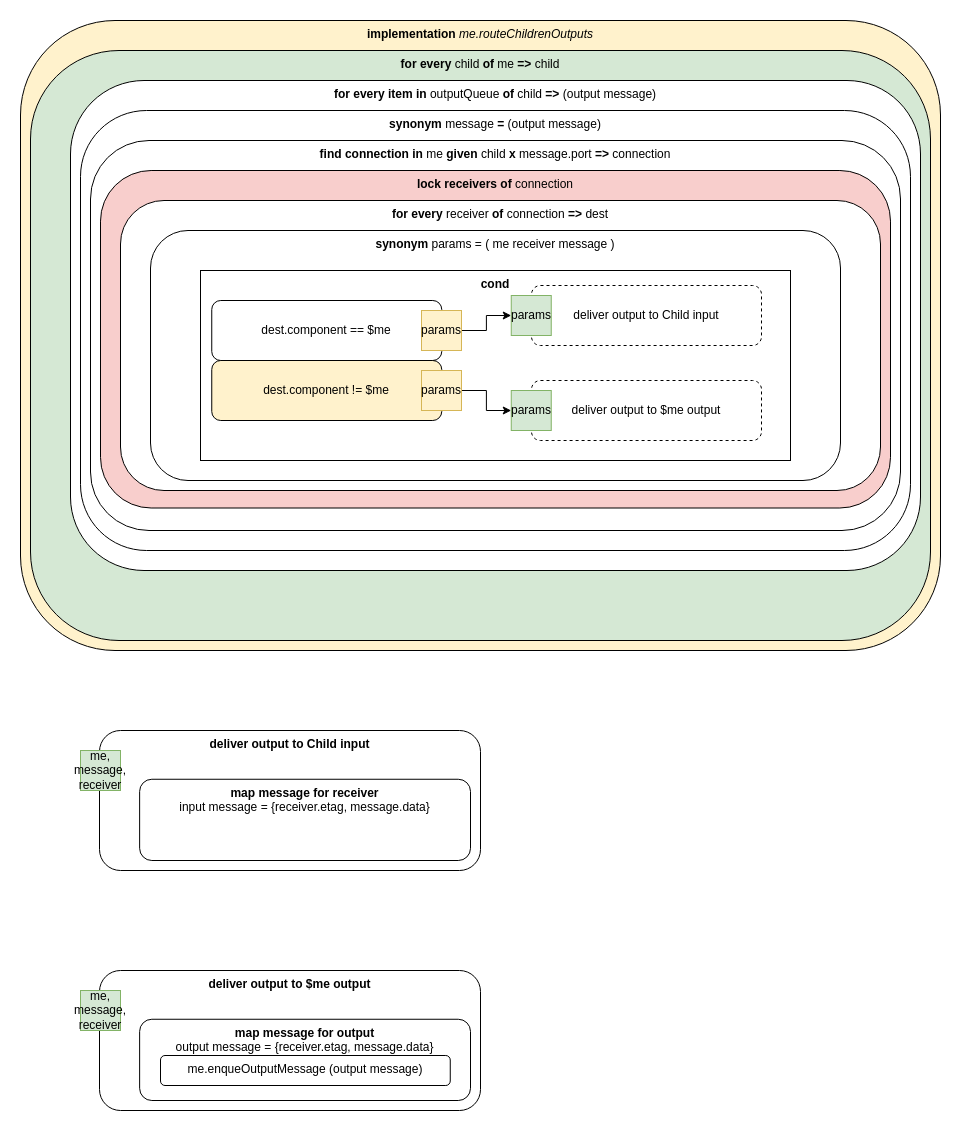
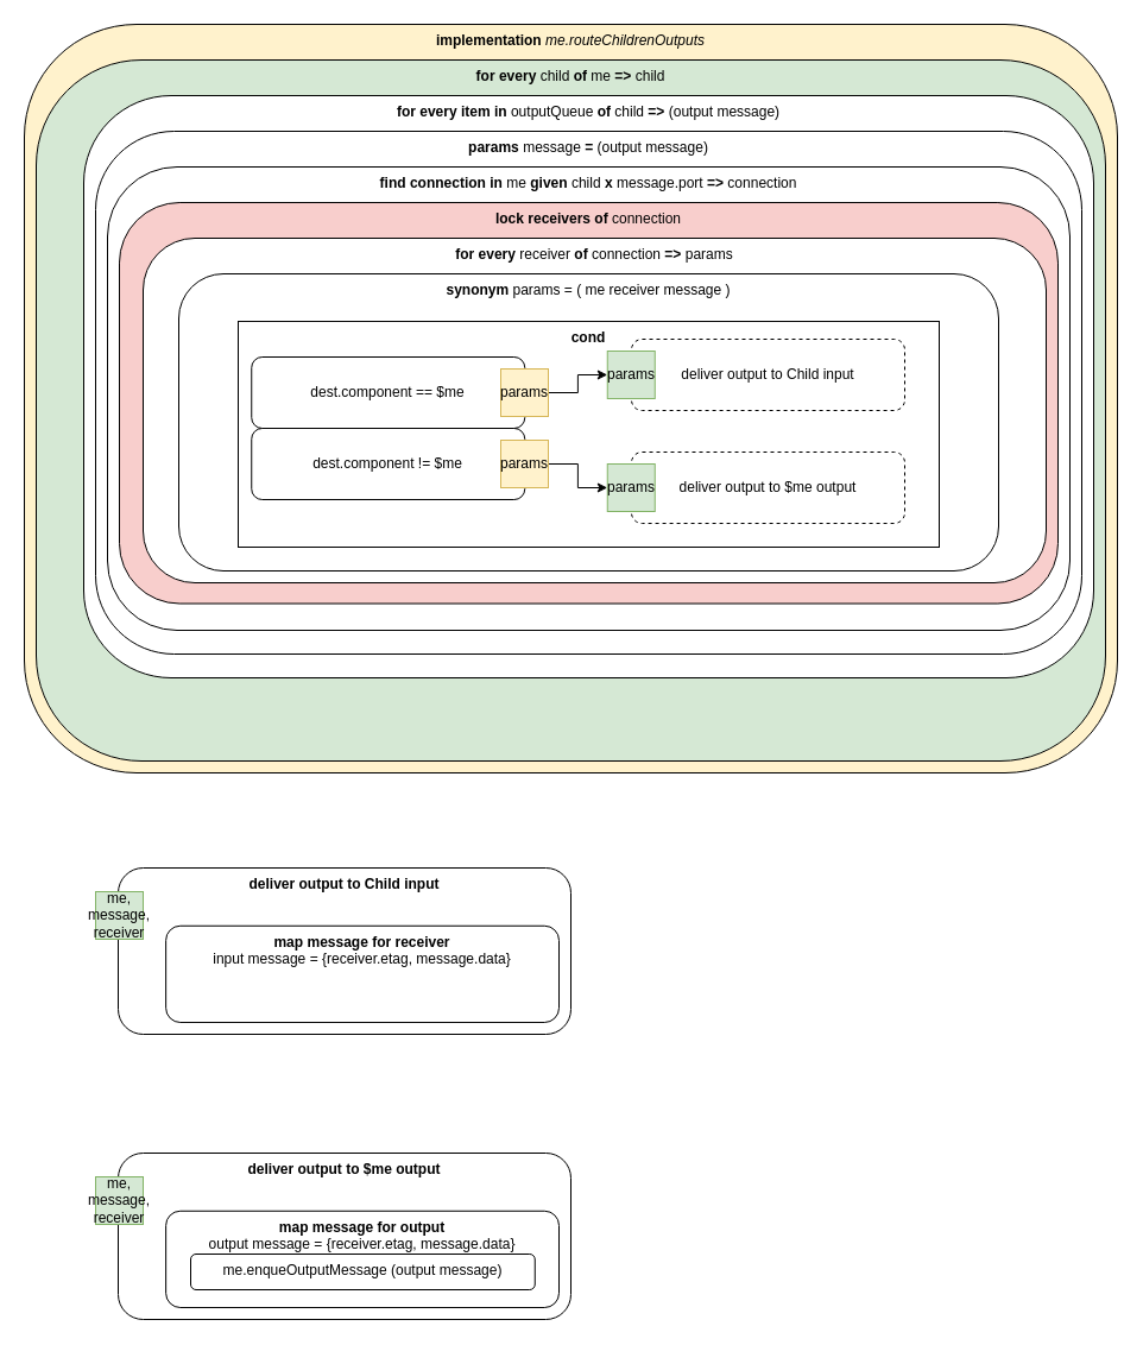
  <mxCell id="0" />
  <mxCell id="1" parent="0" />
  <mxCell id="2" value="&lt;b&gt;implementation&lt;/b&gt;&lt;i&gt; me.routeChildrenOutputs&lt;/i&gt;" style="rounded=1;whiteSpace=wrap;html=1;verticalAlign=top;fillColor=#fff2cc;" parent="1" vertex="1"><mxGeometry x="20" y="20" width="920" height="630" as="geometry" /></mxCell>
  <mxCell id="3" value="&lt;b&gt;for every&lt;/b&gt;&amp;nbsp;child &lt;b&gt;of&amp;nbsp;&lt;/b&gt;me&amp;nbsp;&lt;b&gt;=&amp;gt;&lt;/b&gt;&amp;nbsp;child" style="rounded=1;whiteSpace=wrap;html=1;verticalAlign=top;fillColor=#d5e8d4;" parent="1" vertex="1"><mxGeometry x="30" y="50" width="900" height="590" as="geometry" /></mxCell>
  <mxCell id="4" value="&lt;b&gt;for every item in&lt;/b&gt;&amp;nbsp;outputQueue &lt;b&gt;of&amp;nbsp;&lt;/b&gt;child&amp;nbsp;&lt;b&gt;=&amp;gt;&lt;/b&gt;&amp;nbsp;(output message)" style="rounded=1;whiteSpace=wrap;html=1;verticalAlign=top;" parent="1" vertex="1"><mxGeometry x="70" y="80" width="850" height="490" as="geometry" /></mxCell>
- <mxCell id="5" value="&lt;b&gt;synonym&lt;/b&gt; message&lt;b&gt; =&lt;/b&gt; (output message)" style="rounded=1;whiteSpace=wrap;html=1;verticalAlign=top;" parent="1" vertex="1"><mxGeometry x="80" y="110" width="830" height="440" as="geometry" /></mxCell>
+ <mxCell id="5" value="&lt;b&gt;params&lt;/b&gt; message&lt;b&gt; =&lt;/b&gt; (output message)" style="rounded=1;whiteSpace=wrap;html=1;verticalAlign=top;" parent="1" vertex="1"><mxGeometry x="80" y="110" width="830" height="440" as="geometry" /></mxCell>
  <mxCell id="6" value="&lt;b&gt;find connection in &lt;/b&gt;me &lt;b&gt;given&amp;nbsp;&lt;/b&gt;child &lt;b&gt;x &lt;/b&gt;message.port &lt;b&gt;=&amp;gt;&lt;/b&gt;&amp;nbsp;connection" style="rounded=1;whiteSpace=wrap;html=1;verticalAlign=top;" parent="1" vertex="1"><mxGeometry x="90" y="140" width="810" height="390" as="geometry" /></mxCell>
  <mxCell id="7" value="&lt;b&gt;lock receivers of &lt;/b&gt;connection" style="rounded=1;whiteSpace=wrap;html=1;verticalAlign=top;fillColor=#f8cecc;" parent="1" vertex="1"><mxGeometry x="100" y="170" width="790" height="337.5" as="geometry" /></mxCell>
- <mxCell id="8" value="&lt;b&gt;for every&lt;/b&gt;&amp;nbsp;receiver&amp;nbsp;&lt;b&gt;of&lt;/b&gt;&amp;nbsp;connection&amp;nbsp;&lt;b&gt;=&amp;gt;&lt;/b&gt;&amp;nbsp;dest" style="rounded=1;whiteSpace=wrap;html=1;verticalAlign=top;" parent="1" vertex="1"><mxGeometry x="120" y="200" width="760" height="290" as="geometry" /></mxCell>
+ <mxCell id="8" value="&lt;b&gt;for every&lt;/b&gt;&amp;nbsp;receiver&amp;nbsp;&lt;b&gt;of&lt;/b&gt;&amp;nbsp;connection&amp;nbsp;&lt;b&gt;=&amp;gt;&lt;/b&gt;&amp;nbsp;params" style="rounded=1;whiteSpace=wrap;html=1;verticalAlign=top;" parent="1" vertex="1"><mxGeometry x="120" y="200" width="760" height="290" as="geometry" /></mxCell>
  <mxCell id="9" value="&lt;b&gt;synonym&lt;/b&gt;&amp;nbsp;params = ( me receiver message )" style="rounded=1;whiteSpace=wrap;html=1;verticalAlign=top;" parent="1" vertex="1"><mxGeometry x="150" y="230" width="690" height="250" as="geometry" /></mxCell>
  <mxCell id="10" style="edgeStyle=orthogonalEdgeStyle;rounded=0;orthogonalLoop=1;jettySize=auto;html=1;exitX=1;exitY=0.5;exitDx=0;exitDy=0;entryX=0;entryY=0.5;entryDx=0;entryDy=0;" parent="1" edge="1"><mxGeometry relative="1" as="geometry"><mxPoint x="357.75" y="260" as="sourcePoint" /></mxGeometry></mxCell>
  <mxCell id="11" style="edgeStyle=orthogonalEdgeStyle;rounded=0;orthogonalLoop=1;jettySize=auto;html=1;exitX=1;exitY=0.5;exitDx=0;exitDy=0;entryX=0;entryY=0.5;entryDx=0;entryDy=0;" parent="1" edge="1"><mxGeometry relative="1" as="geometry"><mxPoint x="411" y="340" as="targetPoint" /></mxGeometry></mxCell>
  <mxCell id="12" value="&lt;b&gt;cond&lt;/b&gt;" style="rounded=0;whiteSpace=wrap;html=1;verticalAlign=top;" parent="1" vertex="1"><mxGeometry x="200" y="270" width="590" height="190" as="geometry" /></mxCell>
  <mxCell id="13" value="dest.component == $me" style="rounded=1;whiteSpace=wrap;html=1;" parent="1" vertex="1"><mxGeometry x="211.25" y="300" width="230" height="60" as="geometry" /></mxCell>
- <mxCell id="14" value="dest.component != $me" style="rounded=1;whiteSpace=wrap;html=1;fillColor=#fff2cc;" parent="1" vertex="1"><mxGeometry x="211.25" y="360" width="230" height="60" as="geometry" /></mxCell>
+ <mxCell id="14" value="dest.component != $me" style="rounded=1;whiteSpace=wrap;html=1;" parent="1" vertex="1"><mxGeometry x="211.25" y="360" width="230" height="60" as="geometry" /></mxCell>
  <mxCell id="15" value="deliver output&amp;nbsp;to Child input" style="rounded=1;whiteSpace=wrap;html=1;dashed=1;" parent="1" vertex="1"><mxGeometry x="531" y="285" width="230" height="60" as="geometry" /></mxCell>
  <mxCell id="16" value="&lt;span&gt;deliver out&lt;/span&gt;&lt;span&gt;put to $me output&lt;/span&gt;" style="rounded=1;whiteSpace=wrap;html=1;dashed=1;" parent="1" vertex="1"><mxGeometry x="531" y="380" width="230" height="60" as="geometry" /></mxCell>
  <mxCell id="17" style="edgeStyle=orthogonalEdgeStyle;rounded=0;orthogonalLoop=1;jettySize=auto;html=1;exitX=1;exitY=0.5;exitDx=0;exitDy=0;entryX=0;entryY=0.5;entryDx=0;entryDy=0;" parent="1" source="18" target="21" edge="1"><mxGeometry relative="1" as="geometry" /></mxCell>
  <mxCell id="18" value="params" style="whiteSpace=wrap;html=1;aspect=fixed;fillColor=#fff2cc;strokeColor=#d6b656;" parent="1" vertex="1"><mxGeometry x="421" y="310" width="40" height="40" as="geometry" /></mxCell>
  <mxCell id="19" style="edgeStyle=orthogonalEdgeStyle;rounded=0;orthogonalLoop=1;jettySize=auto;html=1;exitX=1;exitY=0.5;exitDx=0;exitDy=0;entryX=0;entryY=0.5;entryDx=0;entryDy=0;" parent="1" source="20" target="22" edge="1"><mxGeometry relative="1" as="geometry" /></mxCell>
  <mxCell id="20" value="params" style="whiteSpace=wrap;html=1;aspect=fixed;fillColor=#fff2cc;strokeColor=#d6b656;" parent="1" vertex="1"><mxGeometry x="421" y="370" width="40" height="40" as="geometry" /></mxCell>
  <mxCell id="21" value="params" style="whiteSpace=wrap;html=1;aspect=fixed;fillColor=#d5e8d4;strokeColor=#82b366;" parent="1" vertex="1"><mxGeometry x="510.75" y="295" width="40" height="40" as="geometry" /></mxCell>
  <mxCell id="22" value="params" style="whiteSpace=wrap;html=1;aspect=fixed;fillColor=#d5e8d4;strokeColor=#82b366;" parent="1" vertex="1"><mxGeometry x="510.75" y="390" width="40" height="40" as="geometry" /></mxCell>
  <mxCell id="23" value="&lt;b&gt;deliver output&amp;nbsp;to Child input&lt;/b&gt;" style="rounded=1;whiteSpace=wrap;html=1;verticalAlign=top;" parent="1" vertex="1"><mxGeometry x="99" y="730" width="381" height="140" as="geometry" /></mxCell>
  <mxCell id="24" value="&lt;b&gt;map message for receiver&lt;br&gt;&lt;/b&gt;input message = {receiver.etag, message.data}" style="rounded=1;whiteSpace=wrap;html=1;verticalAlign=top;" parent="1" vertex="1"><mxGeometry x="139.13" y="778.75" width="330.87" height="81.25" as="geometry" /></mxCell>
  <mxCell id="25" value="&lt;b&gt;deliver output&amp;nbsp;to $me output&lt;/b&gt;" style="rounded=1;whiteSpace=wrap;html=1;verticalAlign=top;" parent="1" vertex="1"><mxGeometry x="99" y="970" width="381" height="140" as="geometry" /></mxCell>
  <mxCell id="26" value="&lt;b&gt;map message for output&lt;br&gt;&lt;/b&gt;output message = {receiver.etag, message.data}" style="rounded=1;whiteSpace=wrap;html=1;verticalAlign=top;" parent="1" vertex="1"><mxGeometry x="139.13" y="1018.75" width="330.87" height="81.25" as="geometry" /></mxCell>
  <mxCell id="27" value="me.enqueOutputMessage (output message)" style="rounded=1;whiteSpace=wrap;html=1;verticalAlign=top;" parent="1" vertex="1"><mxGeometry x="160" y="1055" width="289.75" height="30" as="geometry" /></mxCell>
  <mxCell id="28" value="me, message, receiver" style="whiteSpace=wrap;html=1;aspect=fixed;fillColor=#d5e8d4;strokeColor=#82b366;" parent="1" vertex="1"><mxGeometry x="80" y="750" width="40" height="40" as="geometry" /></mxCell>
  <mxCell id="29" value="me, message, receiver" style="whiteSpace=wrap;html=1;aspect=fixed;fillColor=#d5e8d4;strokeColor=#82b366;" parent="1" vertex="1"><mxGeometry x="80" y="990" width="40" height="40" as="geometry" /></mxCell>
